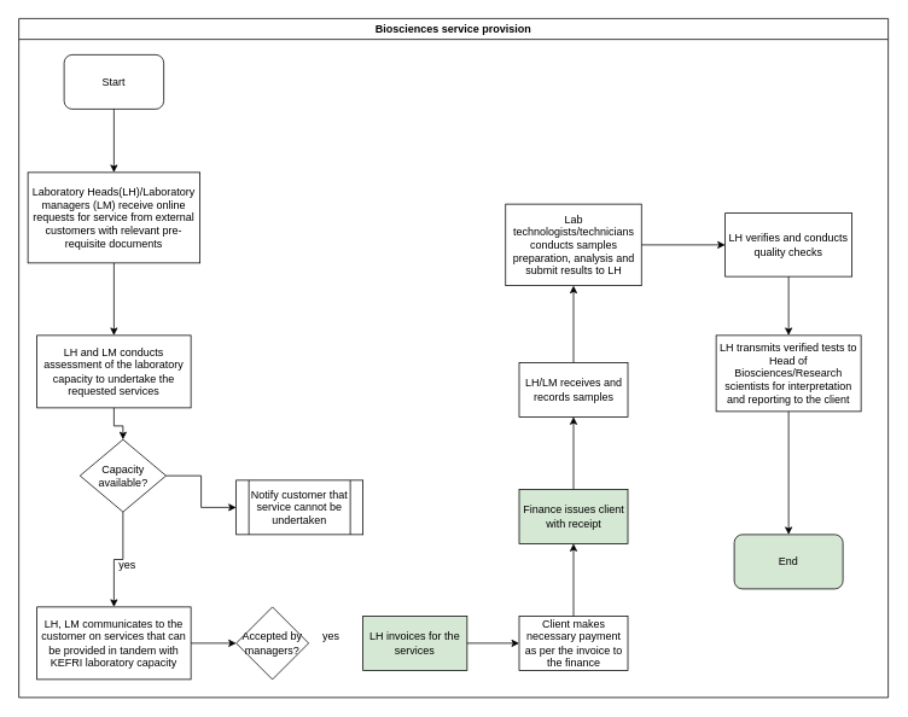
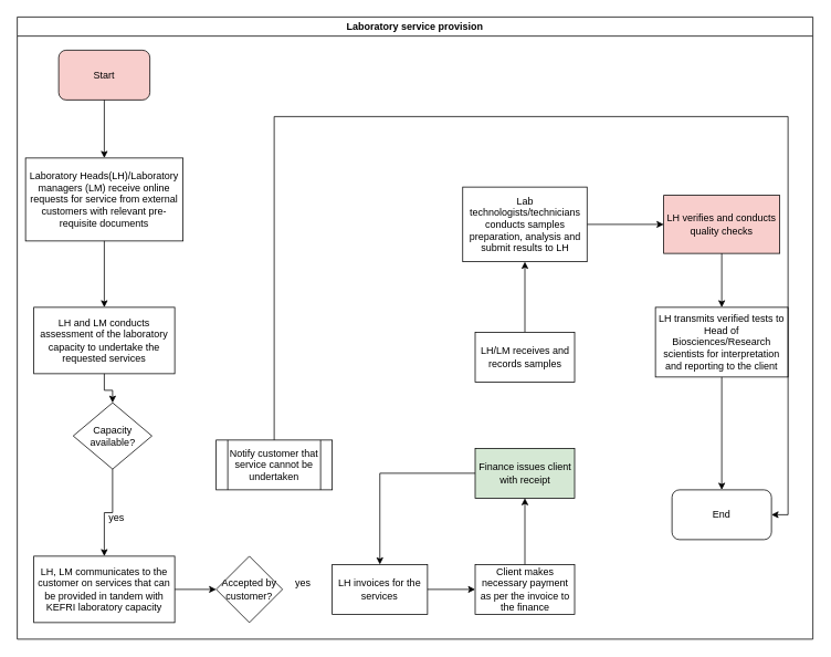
  <mxCell id="0" />
  <mxCell id="1" parent="0" />
- <mxCell id="2" value="Biosciences service provision" style="swimlane;" vertex="1" parent="1"><mxGeometry x="20" y="20" width="960" height="750" as="geometry" /></mxCell>
- <mxCell id="3" value="Start" style="rounded=1;whiteSpace=wrap;html=1;" vertex="1" parent="2"><mxGeometry x="50" y="40" width="110" height="60" as="geometry" /></mxCell>
+ <mxCell id="2" value="Laboratory service provision" style="swimlane;" vertex="1" parent="1"><mxGeometry x="20" y="20" width="960" height="750" as="geometry" /></mxCell>
+ <mxCell id="3" value="Start" style="rounded=1;whiteSpace=wrap;html=1;fillColor=#f8cecc;" vertex="1" parent="2"><mxGeometry x="50" y="40" width="110" height="60" as="geometry" /></mxCell>
  <mxCell id="4" value="Laboratory Heads(LH)/Laboratory managers (LM) receive online requests for service from external customers with relevant pre-requisite documents" style="rounded=0;whiteSpace=wrap;html=1;" vertex="1" parent="2"><mxGeometry x="10" y="170" width="190" height="100" as="geometry" /></mxCell>
  <mxCell id="5" value="" style="edgeStyle=orthogonalEdgeStyle;rounded=0;orthogonalLoop=1;jettySize=auto;html=1;" edge="1" parent="2" source="3" target="4"><mxGeometry relative="1" as="geometry"><mxPoint x="105" y="180" as="targetPoint" /></mxGeometry></mxCell>
  <mxCell id="6" value="LH and LM conducts assessment of the laboratory capacity to undertake the requested services" style="whiteSpace=wrap;html=1;rounded=0;" vertex="1" parent="2"><mxGeometry x="20" y="350" width="170" height="80" as="geometry" /></mxCell>
  <mxCell id="7" value="" style="edgeStyle=orthogonalEdgeStyle;rounded=0;orthogonalLoop=1;jettySize=auto;html=1;" edge="1" parent="2" source="4" target="6"><mxGeometry relative="1" as="geometry" /></mxCell>
  <mxCell id="8" value="&lt;div&gt;Capacity&lt;/div&gt;&lt;div&gt;available?&lt;br&gt;&lt;/div&gt;" style="rhombus;whiteSpace=wrap;html=1;rounded=0;" vertex="1" parent="2"><mxGeometry x="67.5" y="465" width="95" height="80" as="geometry" /></mxCell>
  <mxCell id="9" value="" style="edgeStyle=orthogonalEdgeStyle;rounded=0;orthogonalLoop=1;jettySize=auto;html=1;" edge="1" parent="2" source="6" target="8"><mxGeometry relative="1" as="geometry" /></mxCell>
  <mxCell id="10" value="yes" style="text;html=1;strokeColor=none;fillColor=none;align=center;verticalAlign=middle;whiteSpace=wrap;rounded=0;" vertex="1" parent="2"><mxGeometry x="99.5" y="594" width="40" height="20" as="geometry" /></mxCell>
  <mxCell id="11" value="Notify customer that service cannot be undertaken" style="shape=process;whiteSpace=wrap;html=1;backgroundOutline=1;" vertex="1" parent="2"><mxGeometry x="240" y="510" width="140" height="60" as="geometry" /></mxCell>
- <mxCell id="12" value="" style="edgeStyle=orthogonalEdgeStyle;rounded=0;orthogonalLoop=1;jettySize=auto;html=1;" edge="1" parent="2" source="8" target="11"><mxGeometry relative="1" as="geometry"><mxPoint x="220" y="540" as="targetPoint" /></mxGeometry></mxCell>
- <mxCell id="13" value="LH verifies and conducts quality checks" style="whiteSpace=wrap;html=1;rounded=0;" vertex="1" parent="2"><mxGeometry x="780" y="215" width="140" height="70" as="geometry" /></mxCell>
+ <mxCell id="13" value="LH verifies and conducts quality checks" style="whiteSpace=wrap;html=1;rounded=0;fillColor=#f8cecc;" vertex="1" parent="2"><mxGeometry x="780" y="215" width="140" height="70" as="geometry" /></mxCell>
  <mxCell id="14" value="" style="edgeStyle=orthogonalEdgeStyle;rounded=0;orthogonalLoop=1;jettySize=auto;html=1;" edge="1" parent="2" source="22" target="13"><mxGeometry relative="1" as="geometry" /></mxCell>
  <mxCell id="15" value="LH transmits verified tests to Head of Biosciences/Research scientists for interpretation and reporting to the client" style="whiteSpace=wrap;html=1;rounded=0;" vertex="1" parent="2"><mxGeometry x="770" y="350" width="160" height="84" as="geometry" /></mxCell>
  <mxCell id="16" value="" style="edgeStyle=orthogonalEdgeStyle;rounded=0;orthogonalLoop=1;jettySize=auto;html=1;" edge="1" parent="2" source="13" target="15"><mxGeometry relative="1" as="geometry" /></mxCell>
- <mxCell id="17" value="End" style="rounded=1;whiteSpace=wrap;html=1;fillColor=#d5e8d4;" vertex="1" parent="2"><mxGeometry x="790" y="570" width="120" height="60" as="geometry" /></mxCell>
+ <mxCell id="17" value="End" style="rounded=1;whiteSpace=wrap;html=1;" vertex="1" parent="2"><mxGeometry x="790" y="570" width="120" height="60" as="geometry" /></mxCell>
  <mxCell id="18" value="" style="edgeStyle=orthogonalEdgeStyle;rounded=0;orthogonalLoop=1;jettySize=auto;html=1;entryX=0.5;entryY=0;entryDx=0;entryDy=0;" edge="1" parent="2" source="15" target="17"><mxGeometry relative="1" as="geometry"><mxPoint x="850" y="516" as="targetPoint" /></mxGeometry></mxCell>
- <mxCell id="20" value="LH invoices for the services" style="whiteSpace=wrap;html=1;rounded=0;fillColor=#d5e8d4;" vertex="1" parent="2"><mxGeometry x="380" y="660" width="115" height="60" as="geometry" /></mxCell>
- <mxCell id="21" value="&lt;div&gt;Accepted by&lt;/div&gt;&lt;div&gt;managers?&lt;br&gt;&lt;/div&gt;" style="rhombus;whiteSpace=wrap;html=1;rounded=0;" vertex="1" parent="2"><mxGeometry x="240" y="650" width="80" height="80" as="geometry" /></mxCell>
+ <mxCell id="19" value="" style="edgeStyle=orthogonalEdgeStyle;rounded=0;orthogonalLoop=1;jettySize=auto;html=1;entryX=1;entryY=0.5;entryDx=0;entryDy=0;" edge="1" parent="2" source="11" target="17"><mxGeometry relative="1" as="geometry"><mxPoint x="310" y="430" as="targetPoint" /><Array as="points"><mxPoint x="310" y="120" /><mxPoint x="930" y="120" /><mxPoint x="930" y="600" /></Array></mxGeometry></mxCell>
+ <mxCell id="20" value="LH invoices for the services" style="whiteSpace=wrap;html=1;rounded=0;" vertex="1" parent="2"><mxGeometry x="380" y="660" width="115" height="60" as="geometry" /></mxCell>
+ <mxCell id="21" value="&lt;div&gt;Accepted by&lt;/div&gt;&lt;div&gt;customer?&lt;br&gt;&lt;/div&gt;" style="rhombus;whiteSpace=wrap;html=1;rounded=0;" vertex="1" parent="2"><mxGeometry x="240" y="650" width="80" height="80" as="geometry" /></mxCell>
  <mxCell id="22" value="Lab technologists/technicians conducts samples preparation, analysis and submit results to LH" style="whiteSpace=wrap;html=1;rounded=0;" vertex="1" parent="2"><mxGeometry x="537.5" y="205" width="150" height="90" as="geometry" /></mxCell>
  <mxCell id="23" value="" style="edgeStyle=orthogonalEdgeStyle;rounded=0;orthogonalLoop=1;jettySize=auto;html=1;exitX=1;exitY=0.5;exitDx=0;exitDy=0;" edge="1" parent="2" source="20" target="24"><mxGeometry relative="1" as="geometry"><mxPoint x="510" y="690" as="sourcePoint" /></mxGeometry></mxCell>
  <mxCell id="24" value="Client makes necessary payment as per the invoice to the finance" style="whiteSpace=wrap;html=1;rounded=0;" vertex="1" parent="2"><mxGeometry x="552.5" y="660" width="120" height="60" as="geometry" /></mxCell>
  <mxCell id="25" value="Finance issues client with receipt" style="whiteSpace=wrap;html=1;rounded=0;fillColor=#d5e8d4;" vertex="1" parent="2"><mxGeometry x="552.5" y="520" width="120" height="60" as="geometry" /></mxCell>
  <mxCell id="26" value="" style="edgeStyle=orthogonalEdgeStyle;rounded=0;orthogonalLoop=1;jettySize=auto;html=1;" edge="1" parent="2" source="24" target="25"><mxGeometry relative="1" as="geometry" /></mxCell>
  <mxCell id="27" value="" style="edgeStyle=orthogonalEdgeStyle;rounded=0;orthogonalLoop=1;jettySize=auto;html=1;" edge="1" parent="2" source="28" target="22"><mxGeometry relative="1" as="geometry" /></mxCell>
  <mxCell id="28" value="LH/LM receives and records samples" style="whiteSpace=wrap;html=1;rounded=0;" vertex="1" parent="2"><mxGeometry x="552.5" y="380" width="120" height="60" as="geometry" /></mxCell>
- <mxCell id="29" value="" style="edgeStyle=orthogonalEdgeStyle;rounded=0;orthogonalLoop=1;jettySize=auto;html=1;" edge="1" parent="2" source="25" target="28"><mxGeometry relative="1" as="geometry" /></mxCell>
+ <mxCell id="29" value="" style="edgeStyle=orthogonalEdgeStyle;rounded=0;orthogonalLoop=1;jettySize=auto;html=1;" edge="1" parent="2" source="25" target="20"><mxGeometry relative="1" as="geometry" /></mxCell>
  <mxCell id="30" value="yes" style="text;html=1;strokeColor=none;fillColor=none;align=center;verticalAlign=middle;whiteSpace=wrap;rounded=0;" vertex="1" parent="2"><mxGeometry x="325" y="672" width="40" height="20" as="geometry" /></mxCell>
  <mxCell id="31" value="" style="edgeStyle=orthogonalEdgeStyle;rounded=0;orthogonalLoop=1;jettySize=auto;html=1;" edge="1" parent="1" source="32" target="21"><mxGeometry relative="1" as="geometry" /></mxCell>
  <mxCell id="32" value="LH, LM communicates to the customer on services that can be provided in tandem with KEFRI laboratory capacity" style="whiteSpace=wrap;html=1;rounded=0;" vertex="1" parent="1"><mxGeometry x="40" y="670" width="170" height="80" as="geometry" /></mxCell>
  <mxCell id="33" value="" style="edgeStyle=orthogonalEdgeStyle;rounded=0;orthogonalLoop=1;jettySize=auto;html=1;" edge="1" parent="1" source="8" target="32"><mxGeometry relative="1" as="geometry" /></mxCell>
